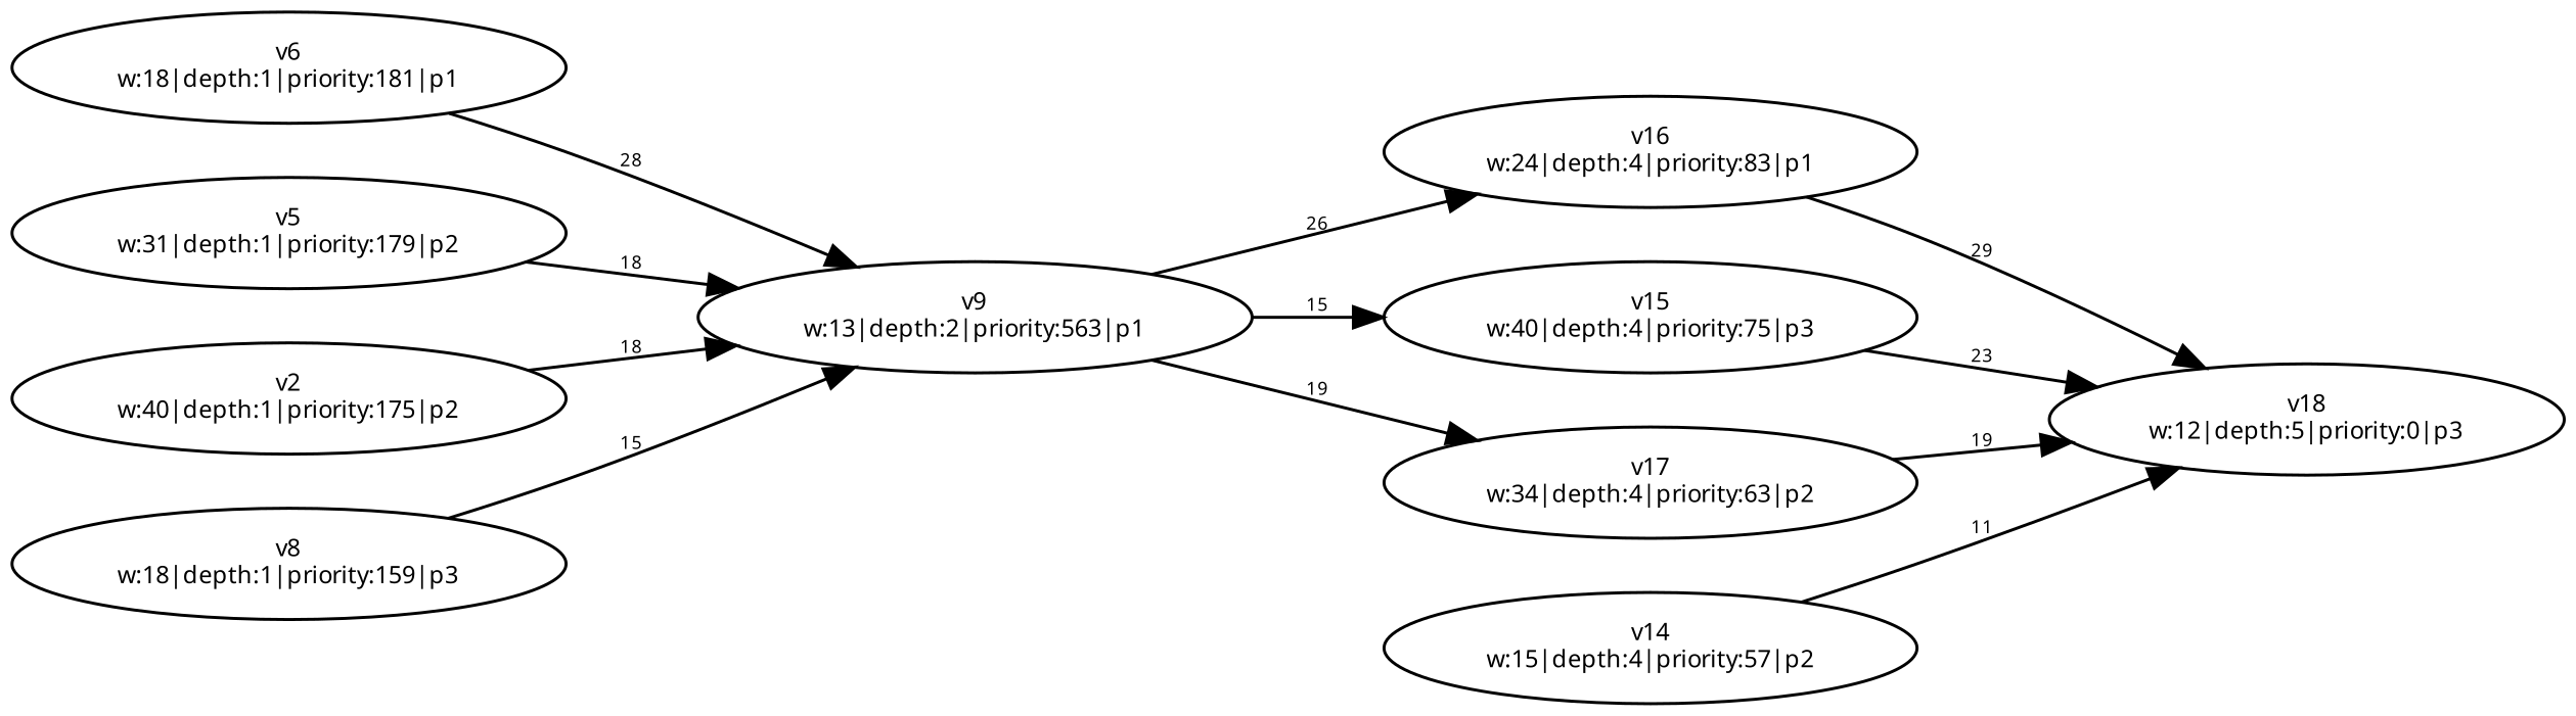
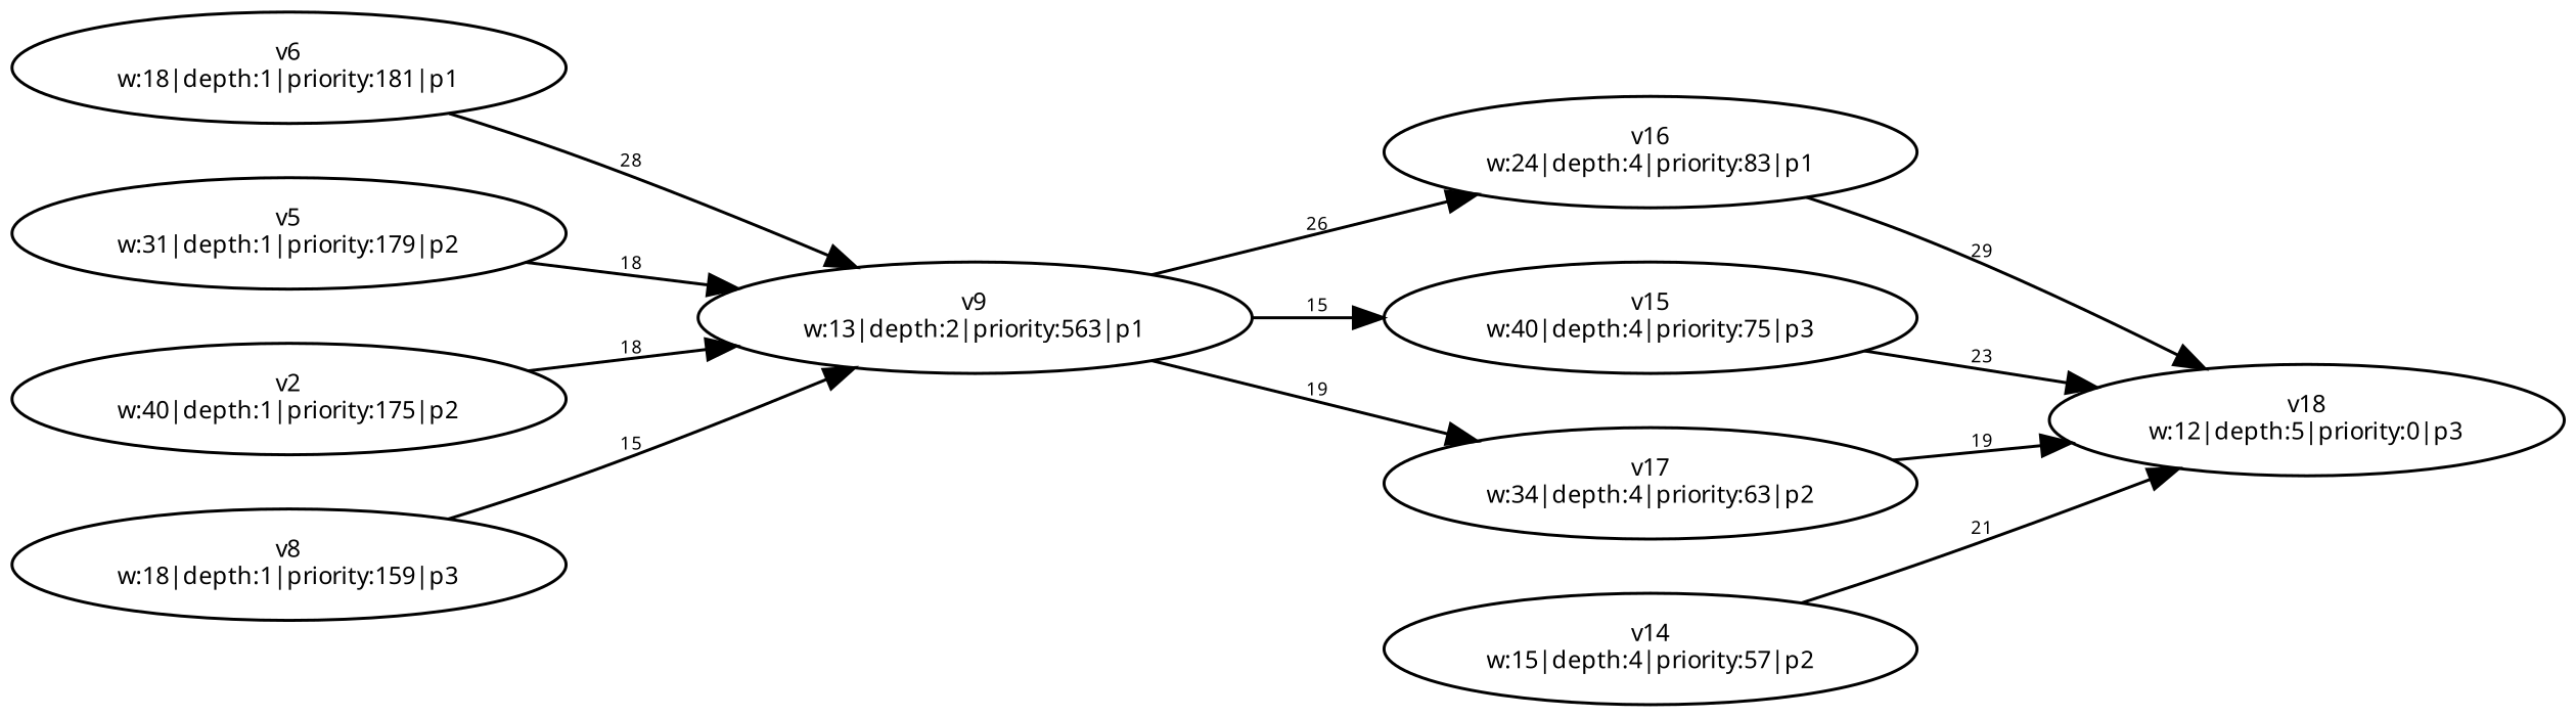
  digraph {
    fontname="Noto Sans"
    rankdir=LR
    node [fontname="Noto Sans" fontsize=8.0]
    edge [constraint=true fontname="Noto Sans" fontsize=6.0]
    n1 [label="v6\nw:18|depth:1|priority:181|p1"]
    n2 [label="v9\nw:13|depth:2|priority:563|p1"]
    n3 [label="v16\nw:24|depth:4|priority:83|p1"]
    n4 [label="v15\nw:40|depth:4|priority:75|p3"]
    n5 [label="v17\nw:34|depth:4|priority:63|p2"]
    n6 [label="v5\nw:31|depth:1|priority:179|p2"]
    n7 [label="v2\nw:40|depth:1|priority:175|p2"]
    n8 [label="v8\nw:18|depth:1|priority:159|p3"]
    n9 [label="v18\nw:12|depth:5|priority:0|p3"]
    n10 [label="v14\nw:15|depth:4|priority:57|p2"]
    n1 -> n2 [label=28]
    n2 -> n3 [label=26]
    n2 -> n4 [label=15]
    n2 -> n5 [label=19]
    n3 -> n9 [label=29]
    n4 -> n9 [label=23]
    n5 -> n9 [label=19]
    n6 -> n2 [label=18]
    n7 -> n2 [label=18]
    n8 -> n2 [label=15]
-   n10 -> n9 [label=11]
+   n10 -> n9 [label=21]
  }
